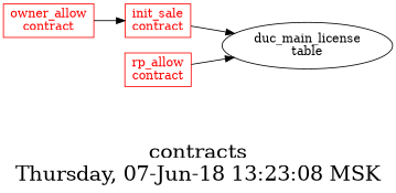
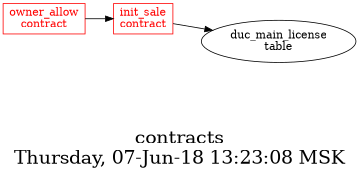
  digraph {
    fontsize=24
    label="contracts\nThursday, 07-Jun-18 13:23:08 MSK"
    nojustify=true
    ordering=out
    rankdir=LR
    node [color=red fontcolor=red group=contracts shape=record]
    "duc_main_license\ntable" [color="" fontcolor="" group="" shape=""]
    "init_sale\ncontract"
    "owner_allow\ncontract"
-   "rp_allow\ncontract"
    "init_sale\ncontract" -> "duc_main_license\ntable"
    "owner_allow\ncontract" -> "init_sale\ncontract"
-   "rp_allow\ncontract" -> "duc_main_license\ntable"
  }
